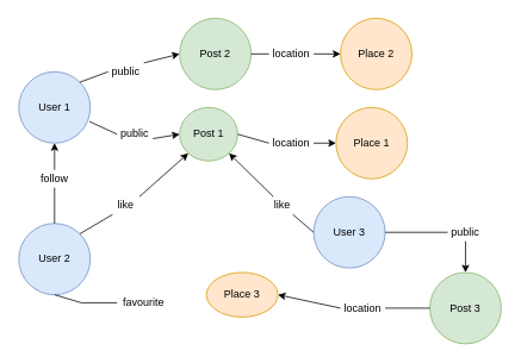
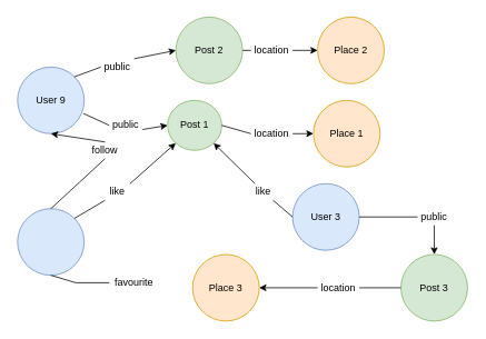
  <mxCell id="0" />
  <mxCell id="1" parent="0" />
  <mxCell id="2" value="" style="group" vertex="1" connectable="0" parent="1"><mxGeometry x="20" y="80" width="80" height="80" as="geometry" /></mxCell>
  <mxCell id="3" value="" style="ellipse;whiteSpace=wrap;html=1;aspect=fixed;fillColor=#dae8fc;strokeColor=#6c8ebf;" vertex="1" parent="2"><mxGeometry width="80" height="80" as="geometry" /></mxCell>
- <mxCell id="4" value="User 1" style="text;html=1;strokeColor=none;fillColor=none;align=center;verticalAlign=middle;whiteSpace=wrap;rounded=0;" vertex="1" parent="2"><mxGeometry x="10" y="25" width="60" height="30" as="geometry" /></mxCell>
+ <mxCell id="4" value="User 9" style="text;html=1;strokeColor=none;fillColor=none;align=center;verticalAlign=middle;whiteSpace=wrap;rounded=0;" vertex="1" parent="2"><mxGeometry x="10" y="25" width="60" height="30" as="geometry" /></mxCell>
  <mxCell id="5" value="" style="group" vertex="1" connectable="0" parent="1"><mxGeometry x="20" y="250" width="80" height="80" as="geometry" /></mxCell>
  <mxCell id="6" value="" style="ellipse;whiteSpace=wrap;html=1;aspect=fixed;fillColor=#dae8fc;strokeColor=#6c8ebf;" vertex="1" parent="5"><mxGeometry width="80" height="80" as="geometry" /></mxCell>
- <mxCell id="7" value="User 2" style="text;html=1;strokeColor=none;fillColor=none;align=center;verticalAlign=middle;whiteSpace=wrap;rounded=0;" vertex="1" parent="5"><mxGeometry x="10" y="25" width="60" height="30" as="geometry" /></mxCell>
  <mxCell id="8" value="" style="group" vertex="1" connectable="0" parent="1"><mxGeometry x="350" y="220" width="80" height="80" as="geometry" /></mxCell>
  <mxCell id="9" value="" style="ellipse;whiteSpace=wrap;html=1;aspect=fixed;fillColor=#dae8fc;strokeColor=#6c8ebf;" vertex="1" parent="8"><mxGeometry width="80" height="80" as="geometry" /></mxCell>
  <mxCell id="10" value="User 3" style="text;html=1;strokeColor=none;fillColor=none;align=center;verticalAlign=middle;whiteSpace=wrap;rounded=0;" vertex="1" parent="8"><mxGeometry x="10" y="25" width="60" height="30" as="geometry" /></mxCell>
  <mxCell id="11" value="" style="group" vertex="1" connectable="0" parent="1"><mxGeometry x="375" y="120" width="80" height="80" as="geometry" /></mxCell>
  <mxCell id="12" value="" style="ellipse;whiteSpace=wrap;html=1;aspect=fixed;fillColor=#ffe6cc;strokeColor=#d79b00;" vertex="1" parent="11"><mxGeometry width="80" height="80" as="geometry" /></mxCell>
  <mxCell id="13" value="Place 1" style="text;html=1;strokeColor=none;fillColor=none;align=center;verticalAlign=middle;whiteSpace=wrap;rounded=0;" vertex="1" parent="11"><mxGeometry x="10" y="25" width="60" height="30" as="geometry" /></mxCell>
- <mxCell id="14" value="Place 3" style="ellipse;whiteSpace=wrap;html=1;aspect=fixed;fillColor=#ffe6cc;strokeColor=#d79b00;" vertex="1" parent="1"><mxGeometry x="230" y="305" width="80" height="50" as="geometry" /></mxCell>
+ <mxCell id="14" value="Place 3" style="ellipse;whiteSpace=wrap;html=1;aspect=fixed;fillColor=#ffe6cc;strokeColor=#d79b00;" vertex="1" parent="1"><mxGeometry x="230" y="305" width="80" height="80" as="geometry" /></mxCell>
  <mxCell id="15" value="Post 1" style="ellipse;whiteSpace=wrap;html=1;aspect=fixed;fillColor=#d5e8d4;strokeColor=#82b366;" vertex="1" parent="1"><mxGeometry x="200" y="120" width="65" height="60" as="geometry" /></mxCell>
  <mxCell id="16" value="" style="endArrow=classic;html=1;rounded=0;exitX=0.5;exitY=0;exitDx=0;exitDy=0;entryX=0.5;entryY=1;entryDx=0;entryDy=0;startArrow=none;" edge="1" parent="1" source="19" target="3"><mxGeometry width="50" height="50" relative="1" as="geometry"><mxPoint x="330" y="280" as="sourcePoint" /><mxPoint x="380" y="230" as="targetPoint" /></mxGeometry></mxCell>
  <mxCell id="17" value="" style="endArrow=classic;html=1;rounded=0;entryX=0;entryY=0.5;entryDx=0;entryDy=0;startArrow=none;exitX=1;exitY=0.75;exitDx=0;exitDy=0;" edge="1" parent="1" source="36" target="15"><mxGeometry width="50" height="50" relative="1" as="geometry"><mxPoint x="160" y="150" as="sourcePoint" /><mxPoint x="380" y="230" as="targetPoint" /></mxGeometry></mxCell>
  <mxCell id="18" value="" style="endArrow=classic;html=1;rounded=0;exitX=1;exitY=0.5;exitDx=0;exitDy=0;entryX=0;entryY=0.5;entryDx=0;entryDy=0;startArrow=none;" edge="1" parent="1" source="32" target="12"><mxGeometry width="50" height="50" relative="1" as="geometry"><mxPoint x="330" y="280" as="sourcePoint" /><mxPoint x="380" y="230" as="targetPoint" /></mxGeometry></mxCell>
- <mxCell id="19" value="follow" style="text;html=1;strokeColor=none;fillColor=none;align=center;verticalAlign=middle;whiteSpace=wrap;rounded=0;" vertex="1" parent="1"><mxGeometry x="30" y="190" width="60" height="20" as="geometry" /></mxCell>
+ <mxCell id="19" value="follow" style="text;html=1;strokeColor=none;fillColor=none;align=center;verticalAlign=middle;whiteSpace=wrap;rounded=0;" vertex="1" parent="1"><mxGeometry x="95" y="170" width="60" height="20" as="geometry" /></mxCell>
  <mxCell id="20" value="" style="endArrow=none;html=1;rounded=0;exitX=0.5;exitY=0;exitDx=0;exitDy=0;entryX=0.5;entryY=1;entryDx=0;entryDy=0;" edge="1" parent="1" source="6" target="19"><mxGeometry width="50" height="50" relative="1" as="geometry"><mxPoint x="60" y="250" as="sourcePoint" /><mxPoint x="60" y="160" as="targetPoint" /></mxGeometry></mxCell>
  <mxCell id="21" value="favourite" style="text;html=1;strokeColor=none;fillColor=none;align=center;verticalAlign=middle;whiteSpace=wrap;rounded=0;" vertex="1" parent="1"><mxGeometry x="130" y="324" width="60" height="30" as="geometry" /></mxCell>
  <mxCell id="22" value="" style="endArrow=none;html=1;rounded=0;exitX=0.5;exitY=1;exitDx=0;exitDy=0;entryX=0;entryY=0.5;entryDx=0;entryDy=0;" edge="1" parent="1" source="6" target="21"><mxGeometry width="50" height="50" relative="1" as="geometry"><mxPoint x="100" y="290" as="sourcePoint" /><mxPoint x="260" y="320" as="targetPoint" /><Array as="points"><mxPoint x="90" y="339" /></Array></mxGeometry></mxCell>
  <mxCell id="23" value="Post 3" style="ellipse;whiteSpace=wrap;html=1;aspect=fixed;fillColor=#d5e8d4;strokeColor=#82b366;" vertex="1" parent="1"><mxGeometry x="480" y="305" width="80" height="80" as="geometry" /></mxCell>
  <mxCell id="24" value="" style="endArrow=classic;html=1;rounded=0;exitX=0.5;exitY=1;exitDx=0;exitDy=0;entryX=0.5;entryY=0;entryDx=0;entryDy=0;startArrow=none;" edge="1" parent="1" source="40" target="23"><mxGeometry width="50" height="50" relative="1" as="geometry"><mxPoint x="330" y="280" as="sourcePoint" /><mxPoint x="380" y="230" as="targetPoint" /></mxGeometry></mxCell>
  <mxCell id="25" value="" style="endArrow=classic;html=1;rounded=0;exitX=0;exitY=0.5;exitDx=0;exitDy=0;entryX=1;entryY=0.5;entryDx=0;entryDy=0;startArrow=none;" edge="1" parent="1" source="42" target="14"><mxGeometry width="50" height="50" relative="1" as="geometry"><mxPoint x="390" y="280" as="sourcePoint" /><mxPoint x="480" y="250" as="targetPoint" /></mxGeometry></mxCell>
  <mxCell id="26" value="" style="group" vertex="1" connectable="0" parent="1"><mxGeometry x="380" y="20" width="80" height="80" as="geometry" /></mxCell>
  <mxCell id="27" value="" style="ellipse;whiteSpace=wrap;html=1;aspect=fixed;fillColor=#ffe6cc;strokeColor=#d79b00;" vertex="1" parent="26"><mxGeometry width="80" height="80" as="geometry" /></mxCell>
  <mxCell id="28" value="Place 2" style="text;html=1;strokeColor=none;fillColor=none;align=center;verticalAlign=middle;whiteSpace=wrap;rounded=0;" vertex="1" parent="26"><mxGeometry x="10" y="25" width="60" height="30" as="geometry" /></mxCell>
- <mxCell id="29" value="Post 2" style="ellipse;whiteSpace=wrap;html=1;aspect=fixed;fillColor=#d5e8d4;strokeColor=#82b366;" vertex="1" parent="1"><mxGeometry x="200" y="20" width="80" height="80" as="geometry" /></mxCell>
+ <mxCell id="29" value="Post 2" style="ellipse;whiteSpace=wrap;html=1;aspect=fixed;fillColor=#d5e8d4;strokeColor=#82b366;" vertex="1" parent="1"><mxGeometry x="210" y="20" width="80" height="80" as="geometry" /></mxCell>
  <mxCell id="30" value="" style="endArrow=classic;html=1;rounded=0;entryX=0;entryY=0.5;entryDx=0;entryDy=0;exitX=1;exitY=0;exitDx=0;exitDy=0;startArrow=none;" edge="1" parent="1" target="29" source="38"><mxGeometry width="50" height="50" relative="1" as="geometry"><mxPoint x="110" y="20" as="sourcePoint" /><mxPoint x="390" y="130" as="targetPoint" /></mxGeometry></mxCell>
  <mxCell id="31" value="" style="endArrow=classic;html=1;rounded=0;exitX=1;exitY=0.5;exitDx=0;exitDy=0;entryX=0;entryY=0.5;entryDx=0;entryDy=0;startArrow=none;" edge="1" parent="1" source="34" target="27"><mxGeometry width="50" height="50" relative="1" as="geometry"><mxPoint x="340" y="180" as="sourcePoint" /><mxPoint x="390" y="130" as="targetPoint" /></mxGeometry></mxCell>
  <mxCell id="32" value="location" style="text;html=1;strokeColor=none;fillColor=none;align=center;verticalAlign=middle;whiteSpace=wrap;rounded=0;" vertex="1" parent="1"><mxGeometry x="300" y="145" width="50" height="30" as="geometry" /></mxCell>
  <mxCell id="33" value="" style="endArrow=none;html=1;rounded=0;exitX=1;exitY=0.5;exitDx=0;exitDy=0;entryX=0;entryY=0.5;entryDx=0;entryDy=0;" edge="1" parent="1" source="15" target="32"><mxGeometry width="50" height="50" relative="1" as="geometry"><mxPoint x="260" y="160" as="sourcePoint" /><mxPoint x="360" y="160" as="targetPoint" /></mxGeometry></mxCell>
  <mxCell id="34" value="location" style="text;html=1;strokeColor=none;fillColor=none;align=center;verticalAlign=middle;whiteSpace=wrap;rounded=0;" vertex="1" parent="1"><mxGeometry x="300" y="45" width="50" height="30" as="geometry" /></mxCell>
  <mxCell id="35" value="" style="endArrow=none;html=1;rounded=0;exitX=1;exitY=0.5;exitDx=0;exitDy=0;entryX=0;entryY=0.5;entryDx=0;entryDy=0;" edge="1" parent="1" source="29" target="34"><mxGeometry width="50" height="50" relative="1" as="geometry"><mxPoint x="260" y="60" as="sourcePoint" /><mxPoint x="360" y="60" as="targetPoint" /></mxGeometry></mxCell>
  <mxCell id="36" value="public" style="text;html=1;strokeColor=none;fillColor=none;align=center;verticalAlign=middle;whiteSpace=wrap;rounded=0;" vertex="1" parent="1"><mxGeometry x="130" y="140" width="40" height="20" as="geometry" /></mxCell>
  <mxCell id="37" value="" style="endArrow=none;html=1;rounded=0;exitX=0.987;exitY=0.696;exitDx=0;exitDy=0;entryX=0;entryY=0.5;entryDx=0;entryDy=0;exitPerimeter=0;" edge="1" parent="1" source="3" target="36"><mxGeometry width="50" height="50" relative="1" as="geometry"><mxPoint x="88.284" y="148.284" as="sourcePoint" /><mxPoint x="110" y="155" as="targetPoint" /></mxGeometry></mxCell>
  <mxCell id="38" value="public" style="text;html=1;strokeColor=none;fillColor=none;align=center;verticalAlign=middle;whiteSpace=wrap;rounded=0;" vertex="1" parent="1"><mxGeometry x="120" y="70" width="40" height="20" as="geometry" /></mxCell>
  <mxCell id="39" value="" style="endArrow=none;html=1;rounded=0;entryX=0;entryY=0.5;entryDx=0;entryDy=0;exitX=1;exitY=0;exitDx=0;exitDy=0;" edge="1" parent="1" source="3" target="38"><mxGeometry width="50" height="50" relative="1" as="geometry"><mxPoint x="88.284" y="91.716" as="sourcePoint" /><mxPoint x="180" y="60" as="targetPoint" /></mxGeometry></mxCell>
  <mxCell id="40" value="public" style="text;html=1;strokeColor=none;fillColor=none;align=center;verticalAlign=middle;whiteSpace=wrap;rounded=0;" vertex="1" parent="1"><mxGeometry x="500" y="250" width="40" height="20" as="geometry" /></mxCell>
  <mxCell id="41" value="" style="endArrow=none;html=1;rounded=0;exitX=1;exitY=0.5;exitDx=0;exitDy=0;entryX=0;entryY=0.5;entryDx=0;entryDy=0;" edge="1" parent="1" source="9" target="40"><mxGeometry width="50" height="50" relative="1" as="geometry"><mxPoint x="530" y="160" as="sourcePoint" /><mxPoint x="510" y="240" as="targetPoint" /></mxGeometry></mxCell>
  <mxCell id="42" value="location" style="text;html=1;strokeColor=none;fillColor=none;align=center;verticalAlign=middle;whiteSpace=wrap;rounded=0;" vertex="1" parent="1"><mxGeometry x="380" y="330" width="50" height="30" as="geometry" /></mxCell>
  <mxCell id="43" value="" style="endArrow=none;html=1;rounded=0;exitX=0;exitY=0.5;exitDx=0;exitDy=0;entryX=1;entryY=0.5;entryDx=0;entryDy=0;" edge="1" parent="1" source="23" target="42"><mxGeometry width="50" height="50" relative="1" as="geometry"><mxPoint x="480" y="280" as="sourcePoint" /><mxPoint x="340" y="305" as="targetPoint" /></mxGeometry></mxCell>
  <mxCell id="44" value="" style="endArrow=classic;html=1;rounded=0;entryX=1;entryY=1;entryDx=0;entryDy=0;startArrow=none;" edge="1" parent="1" source="45" target="15"><mxGeometry width="50" height="50" relative="1" as="geometry"><mxPoint x="300" y="260" as="sourcePoint" /><mxPoint x="350" y="250" as="targetPoint" /><Array as="points" /></mxGeometry></mxCell>
  <mxCell id="45" value="like" style="text;html=1;strokeColor=none;fillColor=none;align=center;verticalAlign=middle;whiteSpace=wrap;rounded=0;" vertex="1" parent="1"><mxGeometry x="300" y="220" width="30" height="20" as="geometry" /></mxCell>
  <mxCell id="46" value="" style="endArrow=none;html=1;rounded=0;exitX=0;exitY=0.5;exitDx=0;exitDy=0;" edge="1" parent="1" source="9" target="45"><mxGeometry width="50" height="50" relative="1" as="geometry"><mxPoint x="350" y="260" as="sourcePoint" /><mxPoint x="240" y="200" as="targetPoint" /><Array as="points" /></mxGeometry></mxCell>
  <mxCell id="47" value="" style="endArrow=classic;html=1;rounded=0;exitX=1;exitY=0;exitDx=0;exitDy=0;entryX=0;entryY=1;entryDx=0;entryDy=0;startArrow=none;" edge="1" parent="1" source="48" target="15"><mxGeometry width="50" height="50" relative="1" as="geometry"><mxPoint x="270" y="260" as="sourcePoint" /><mxPoint x="320" y="210" as="targetPoint" /></mxGeometry></mxCell>
  <mxCell id="48" value="like" style="text;html=1;strokeColor=none;fillColor=none;align=center;verticalAlign=middle;whiteSpace=wrap;rounded=0;" vertex="1" parent="1"><mxGeometry x="125" y="220" width="30" height="20" as="geometry" /></mxCell>
  <mxCell id="49" value="" style="endArrow=none;html=1;rounded=0;exitX=1;exitY=0;exitDx=0;exitDy=0;entryX=0;entryY=1;entryDx=0;entryDy=0;" edge="1" parent="1" source="6" target="48"><mxGeometry width="50" height="50" relative="1" as="geometry"><mxPoint x="88.284" y="261.716" as="sourcePoint" /><mxPoint x="211.716" y="188.284" as="targetPoint" /></mxGeometry></mxCell>
